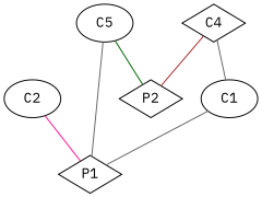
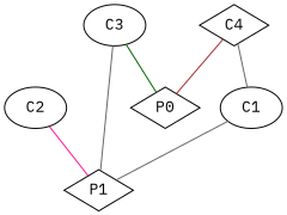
  graph {
    fontname="IBM Plex Mono"
    node [fontname="IBM Plex Mono" shape=ellipse tipo=c]
    edge [color=gray40 fontname="IBM Plex Mono"]
    C1
    P1 [shape=diamond tipo=p]
    C2
-   P2 [shape=diamond tipo=p]
-   C3 [label=C5]
+   P2 [shape=diamond tipo=p label=P0]
+   C3
    C4 [shape=diamond]
    C1 -- P1
    C2 -- P1 [color=deeppink]
    C3 -- P1
    C3 -- P2 [color=darkgreen]
    C4 -- C1
    C4 -- P2 [color=brown]
  }
